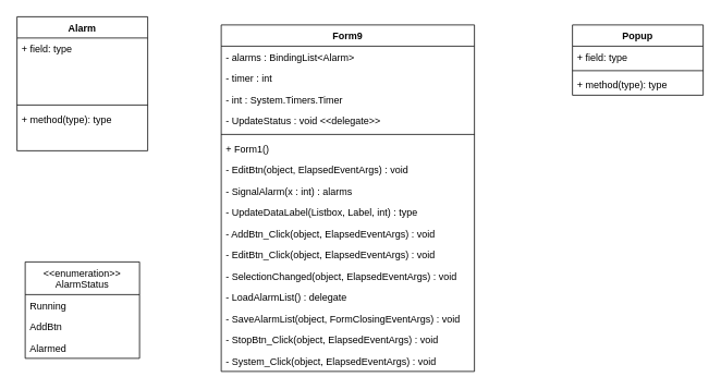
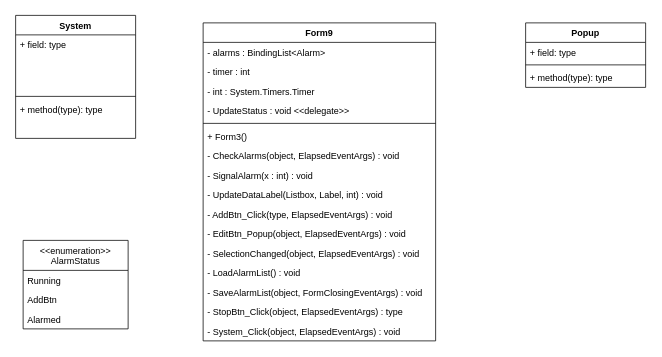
  <mxCell id="0" />
  <mxCell id="1" parent="0" />
- <mxCell id="2" value="Alarm" style="swimlane;fontStyle=1;align=center;verticalAlign=top;childLayout=stackLayout;horizontal=1;startSize=26;horizontalStack=0;resizeParent=1;resizeParentMax=0;resizeLast=0;collapsible=1;marginBottom=0;" vertex="1" parent="1"><mxGeometry x="20" y="20" width="160" height="164" as="geometry" /></mxCell>
+ <mxCell id="2" value="System" style="swimlane;fontStyle=1;align=center;verticalAlign=top;childLayout=stackLayout;horizontal=1;startSize=26;horizontalStack=0;resizeParent=1;resizeParentMax=0;resizeLast=0;collapsible=1;marginBottom=0;" vertex="1" parent="1"><mxGeometry x="20" y="20" width="160" height="164" as="geometry" /></mxCell>
  <mxCell id="3" value="+ field: type" style="text;strokeColor=none;fillColor=none;align=left;verticalAlign=top;spacingLeft=4;spacingRight=4;overflow=hidden;rotatable=0;points=[[0,0.5],[1,0.5]];portConstraint=eastwest;" vertex="1" parent="2"><mxGeometry y="26" width="160" height="26" as="geometry" /></mxCell>
  <mxCell id="4" style="text;strokeColor=none;fillColor=none;align=left;verticalAlign=top;spacingLeft=4;spacingRight=4;overflow=hidden;rotatable=0;points=[[0,0.5],[1,0.5]];portConstraint=eastwest;" vertex="1" parent="2"><mxGeometry y="52" width="160" height="26" as="geometry" /></mxCell>
  <mxCell id="5" style="text;strokeColor=none;fillColor=none;align=left;verticalAlign=top;spacingLeft=4;spacingRight=4;overflow=hidden;rotatable=0;points=[[0,0.5],[1,0.5]];portConstraint=eastwest;" vertex="1" parent="2"><mxGeometry y="78" width="160" height="26" as="geometry" /></mxCell>
  <mxCell id="6" value="" style="line;strokeWidth=1;fillColor=none;align=left;verticalAlign=middle;spacingTop=-1;spacingLeft=3;spacingRight=3;rotatable=0;labelPosition=right;points=[];portConstraint=eastwest;strokeColor=inherit;" vertex="1" parent="2"><mxGeometry y="104" width="160" height="8" as="geometry" /></mxCell>
  <mxCell id="7" value="+ method(type): type" style="text;strokeColor=none;fillColor=none;align=left;verticalAlign=top;spacingLeft=4;spacingRight=4;overflow=hidden;rotatable=0;points=[[0,0.5],[1,0.5]];portConstraint=eastwest;" vertex="1" parent="2"><mxGeometry y="112" width="160" height="26" as="geometry" /></mxCell>
  <mxCell id="8" style="text;strokeColor=none;fillColor=none;align=left;verticalAlign=top;spacingLeft=4;spacingRight=4;overflow=hidden;rotatable=0;points=[[0,0.5],[1,0.5]];portConstraint=eastwest;" vertex="1" parent="2"><mxGeometry y="138" width="160" height="26" as="geometry" /></mxCell>
  <mxCell id="9" value="Form9" style="swimlane;fontStyle=1;align=center;verticalAlign=top;childLayout=stackLayout;horizontal=1;startSize=26;horizontalStack=0;resizeParent=1;resizeParentMax=0;resizeLast=0;collapsible=1;marginBottom=0;" vertex="1" parent="1"><mxGeometry x="270" y="30" width="310" height="424" as="geometry" /></mxCell>
  <mxCell id="10" value="- alarms : BindingList&lt;Alarm&gt;" style="text;strokeColor=none;fillColor=none;align=left;verticalAlign=top;spacingLeft=4;spacingRight=4;overflow=hidden;rotatable=0;points=[[0,0.5],[1,0.5]];portConstraint=eastwest;" vertex="1" parent="9"><mxGeometry y="26" width="310" height="26" as="geometry" /></mxCell>
  <mxCell id="11" value="- timer : int" style="text;strokeColor=none;fillColor=none;align=left;verticalAlign=top;spacingLeft=4;spacingRight=4;overflow=hidden;rotatable=0;points=[[0,0.5],[1,0.5]];portConstraint=eastwest;" vertex="1" parent="9"><mxGeometry y="52" width="310" height="26" as="geometry" /></mxCell>
  <mxCell id="12" value="- int : System.Timers.Timer" style="text;strokeColor=none;fillColor=none;align=left;verticalAlign=top;spacingLeft=4;spacingRight=4;overflow=hidden;rotatable=0;points=[[0,0.5],[1,0.5]];portConstraint=eastwest;" vertex="1" parent="9"><mxGeometry y="78" width="310" height="26" as="geometry" /></mxCell>
  <mxCell id="13" value="- UpdateStatus : void &lt;&lt;delegate&gt;&gt;" style="text;strokeColor=none;fillColor=none;align=left;verticalAlign=top;spacingLeft=4;spacingRight=4;overflow=hidden;rotatable=0;points=[[0,0.5],[1,0.5]];portConstraint=eastwest;" vertex="1" parent="9"><mxGeometry y="104" width="310" height="26" as="geometry" /></mxCell>
  <mxCell id="14" value="" style="line;strokeWidth=1;fillColor=none;align=left;verticalAlign=middle;spacingTop=-1;spacingLeft=3;spacingRight=3;rotatable=0;labelPosition=right;points=[];portConstraint=eastwest;strokeColor=inherit;" vertex="1" parent="9"><mxGeometry y="130" width="310" height="8" as="geometry" /></mxCell>
- <mxCell id="15" value="+ Form1()" style="text;strokeColor=none;fillColor=none;align=left;verticalAlign=top;spacingLeft=4;spacingRight=4;overflow=hidden;rotatable=0;points=[[0,0.5],[1,0.5]];portConstraint=eastwest;" vertex="1" parent="9"><mxGeometry y="138" width="310" height="26" as="geometry" /></mxCell>
- <mxCell id="16" value="- EditBtn(object, ElapsedEventArgs) : void" style="text;strokeColor=none;fillColor=none;align=left;verticalAlign=top;spacingLeft=4;spacingRight=4;overflow=hidden;rotatable=0;points=[[0,0.5],[1,0.5]];portConstraint=eastwest;" vertex="1" parent="9"><mxGeometry y="164" width="310" height="26" as="geometry" /></mxCell>
- <mxCell id="17" value="- SignalAlarm(x : int) : alarms" style="text;strokeColor=none;fillColor=none;align=left;verticalAlign=top;spacingLeft=4;spacingRight=4;overflow=hidden;rotatable=0;points=[[0,0.5],[1,0.5]];portConstraint=eastwest;" vertex="1" parent="9"><mxGeometry y="190" width="310" height="26" as="geometry" /></mxCell>
- <mxCell id="18" value="- UpdateDataLabel(Listbox, Label, int) : type" style="text;strokeColor=none;fillColor=none;align=left;verticalAlign=top;spacingLeft=4;spacingRight=4;overflow=hidden;rotatable=0;points=[[0,0.5],[1,0.5]];portConstraint=eastwest;" vertex="1" parent="9"><mxGeometry y="216" width="310" height="26" as="geometry" /></mxCell>
- <mxCell id="19" value="- AddBtn_Click(object, ElapsedEventArgs) : void" style="text;strokeColor=none;fillColor=none;align=left;verticalAlign=top;spacingLeft=4;spacingRight=4;overflow=hidden;rotatable=0;points=[[0,0.5],[1,0.5]];portConstraint=eastwest;" vertex="1" parent="9"><mxGeometry y="242" width="310" height="26" as="geometry" /></mxCell>
- <mxCell id="20" value="- EditBtn_Click(object, ElapsedEventArgs) : void" style="text;strokeColor=none;fillColor=none;align=left;verticalAlign=top;spacingLeft=4;spacingRight=4;overflow=hidden;rotatable=0;points=[[0,0.5],[1,0.5]];portConstraint=eastwest;" vertex="1" parent="9"><mxGeometry y="268" width="310" height="26" as="geometry" /></mxCell>
+ <mxCell id="15" value="+ Form3()" style="text;strokeColor=none;fillColor=none;align=left;verticalAlign=top;spacingLeft=4;spacingRight=4;overflow=hidden;rotatable=0;points=[[0,0.5],[1,0.5]];portConstraint=eastwest;" vertex="1" parent="9"><mxGeometry y="138" width="310" height="26" as="geometry" /></mxCell>
+ <mxCell id="16" value="- CheckAlarms(object, ElapsedEventArgs) : void" style="text;strokeColor=none;fillColor=none;align=left;verticalAlign=top;spacingLeft=4;spacingRight=4;overflow=hidden;rotatable=0;points=[[0,0.5],[1,0.5]];portConstraint=eastwest;" vertex="1" parent="9"><mxGeometry y="164" width="310" height="26" as="geometry" /></mxCell>
+ <mxCell id="17" value="- SignalAlarm(x : int) : void" style="text;strokeColor=none;fillColor=none;align=left;verticalAlign=top;spacingLeft=4;spacingRight=4;overflow=hidden;rotatable=0;points=[[0,0.5],[1,0.5]];portConstraint=eastwest;" vertex="1" parent="9"><mxGeometry y="190" width="310" height="26" as="geometry" /></mxCell>
+ <mxCell id="18" value="- UpdateDataLabel(Listbox, Label, int) : void" style="text;strokeColor=none;fillColor=none;align=left;verticalAlign=top;spacingLeft=4;spacingRight=4;overflow=hidden;rotatable=0;points=[[0,0.5],[1,0.5]];portConstraint=eastwest;" vertex="1" parent="9"><mxGeometry y="216" width="310" height="26" as="geometry" /></mxCell>
+ <mxCell id="19" value="- AddBtn_Click(type, ElapsedEventArgs) : void" style="text;strokeColor=none;fillColor=none;align=left;verticalAlign=top;spacingLeft=4;spacingRight=4;overflow=hidden;rotatable=0;points=[[0,0.5],[1,0.5]];portConstraint=eastwest;" vertex="1" parent="9"><mxGeometry y="242" width="310" height="26" as="geometry" /></mxCell>
+ <mxCell id="20" value="- EditBtn_Popup(object, ElapsedEventArgs) : void" style="text;strokeColor=none;fillColor=none;align=left;verticalAlign=top;spacingLeft=4;spacingRight=4;overflow=hidden;rotatable=0;points=[[0,0.5],[1,0.5]];portConstraint=eastwest;" vertex="1" parent="9"><mxGeometry y="268" width="310" height="26" as="geometry" /></mxCell>
  <mxCell id="21" value="- SelectionChanged(object, ElapsedEventArgs) : void" style="text;strokeColor=none;fillColor=none;align=left;verticalAlign=top;spacingLeft=4;spacingRight=4;overflow=hidden;rotatable=0;points=[[0,0.5],[1,0.5]];portConstraint=eastwest;" vertex="1" parent="9"><mxGeometry y="294" width="310" height="26" as="geometry" /></mxCell>
- <mxCell id="22" value="- LoadAlarmList() : delegate" style="text;strokeColor=none;fillColor=none;align=left;verticalAlign=top;spacingLeft=4;spacingRight=4;overflow=hidden;rotatable=0;points=[[0,0.5],[1,0.5]];portConstraint=eastwest;" vertex="1" parent="9"><mxGeometry y="320" width="310" height="26" as="geometry" /></mxCell>
+ <mxCell id="22" value="- LoadAlarmList() : void" style="text;strokeColor=none;fillColor=none;align=left;verticalAlign=top;spacingLeft=4;spacingRight=4;overflow=hidden;rotatable=0;points=[[0,0.5],[1,0.5]];portConstraint=eastwest;" vertex="1" parent="9"><mxGeometry y="320" width="310" height="26" as="geometry" /></mxCell>
  <mxCell id="23" value="- SaveAlarmList(object, FormClosingEventArgs) : void" style="text;strokeColor=none;fillColor=none;align=left;verticalAlign=top;spacingLeft=4;spacingRight=4;overflow=hidden;rotatable=0;points=[[0,0.5],[1,0.5]];portConstraint=eastwest;" vertex="1" parent="9"><mxGeometry y="346" width="310" height="26" as="geometry" /></mxCell>
- <mxCell id="24" value="- StopBtn_Click(object, ElapsedEventArgs) : void" style="text;strokeColor=none;fillColor=none;align=left;verticalAlign=top;spacingLeft=4;spacingRight=4;overflow=hidden;rotatable=0;points=[[0,0.5],[1,0.5]];portConstraint=eastwest;" vertex="1" parent="9"><mxGeometry y="372" width="310" height="26" as="geometry" /></mxCell>
+ <mxCell id="24" value="- StopBtn_Click(object, ElapsedEventArgs) : type" style="text;strokeColor=none;fillColor=none;align=left;verticalAlign=top;spacingLeft=4;spacingRight=4;overflow=hidden;rotatable=0;points=[[0,0.5],[1,0.5]];portConstraint=eastwest;" vertex="1" parent="9"><mxGeometry y="372" width="310" height="26" as="geometry" /></mxCell>
  <mxCell id="25" value="- System_Click(object, ElapsedEventArgs) : void" style="text;strokeColor=none;fillColor=none;align=left;verticalAlign=top;spacingLeft=4;spacingRight=4;overflow=hidden;rotatable=0;points=[[0,0.5],[1,0.5]];portConstraint=eastwest;" vertex="1" parent="9"><mxGeometry y="398" width="310" height="26" as="geometry" /></mxCell>
  <mxCell id="26" value="Popup" style="swimlane;fontStyle=1;align=center;verticalAlign=top;childLayout=stackLayout;horizontal=1;startSize=26;horizontalStack=0;resizeParent=1;resizeParentMax=0;resizeLast=0;collapsible=1;marginBottom=0;" vertex="1" parent="1"><mxGeometry x="700" y="30" width="160" height="86" as="geometry" /></mxCell>
  <mxCell id="27" value="+ field: type" style="text;strokeColor=none;fillColor=none;align=left;verticalAlign=top;spacingLeft=4;spacingRight=4;overflow=hidden;rotatable=0;points=[[0,0.5],[1,0.5]];portConstraint=eastwest;" vertex="1" parent="26"><mxGeometry y="26" width="160" height="26" as="geometry" /></mxCell>
  <mxCell id="28" value="" style="line;strokeWidth=1;fillColor=none;align=left;verticalAlign=middle;spacingTop=-1;spacingLeft=3;spacingRight=3;rotatable=0;labelPosition=right;points=[];portConstraint=eastwest;strokeColor=inherit;" vertex="1" parent="26"><mxGeometry y="52" width="160" height="8" as="geometry" /></mxCell>
  <mxCell id="29" value="+ method(type): type" style="text;strokeColor=none;fillColor=none;align=left;verticalAlign=top;spacingLeft=4;spacingRight=4;overflow=hidden;rotatable=0;points=[[0,0.5],[1,0.5]];portConstraint=eastwest;" vertex="1" parent="26"><mxGeometry y="60" width="160" height="26" as="geometry" /></mxCell>
  <mxCell id="30" value="&lt;&lt;enumeration&gt;&gt;&#10;AlarmStatus" style="swimlane;fontStyle=0;childLayout=stackLayout;horizontal=1;startSize=40;fillColor=none;horizontalStack=0;resizeParent=1;resizeParentMax=0;resizeLast=0;collapsible=1;marginBottom=0;" vertex="1" parent="1"><mxGeometry x="30" y="320" width="140" height="118" as="geometry" /></mxCell>
  <mxCell id="31" value="Running" style="text;strokeColor=none;fillColor=none;align=left;verticalAlign=top;spacingLeft=4;spacingRight=4;overflow=hidden;rotatable=0;points=[[0,0.5],[1,0.5]];portConstraint=eastwest;" vertex="1" parent="30"><mxGeometry y="40" width="140" height="26" as="geometry" /></mxCell>
  <mxCell id="32" value="AddBtn" style="text;strokeColor=none;fillColor=none;align=left;verticalAlign=top;spacingLeft=4;spacingRight=4;overflow=hidden;rotatable=0;points=[[0,0.5],[1,0.5]];portConstraint=eastwest;" vertex="1" parent="30"><mxGeometry y="66" width="140" height="26" as="geometry" /></mxCell>
  <mxCell id="33" value="Alarmed" style="text;strokeColor=none;fillColor=none;align=left;verticalAlign=top;spacingLeft=4;spacingRight=4;overflow=hidden;rotatable=0;points=[[0,0.5],[1,0.5]];portConstraint=eastwest;" vertex="1" parent="30"><mxGeometry y="92" width="140" height="26" as="geometry" /></mxCell>
